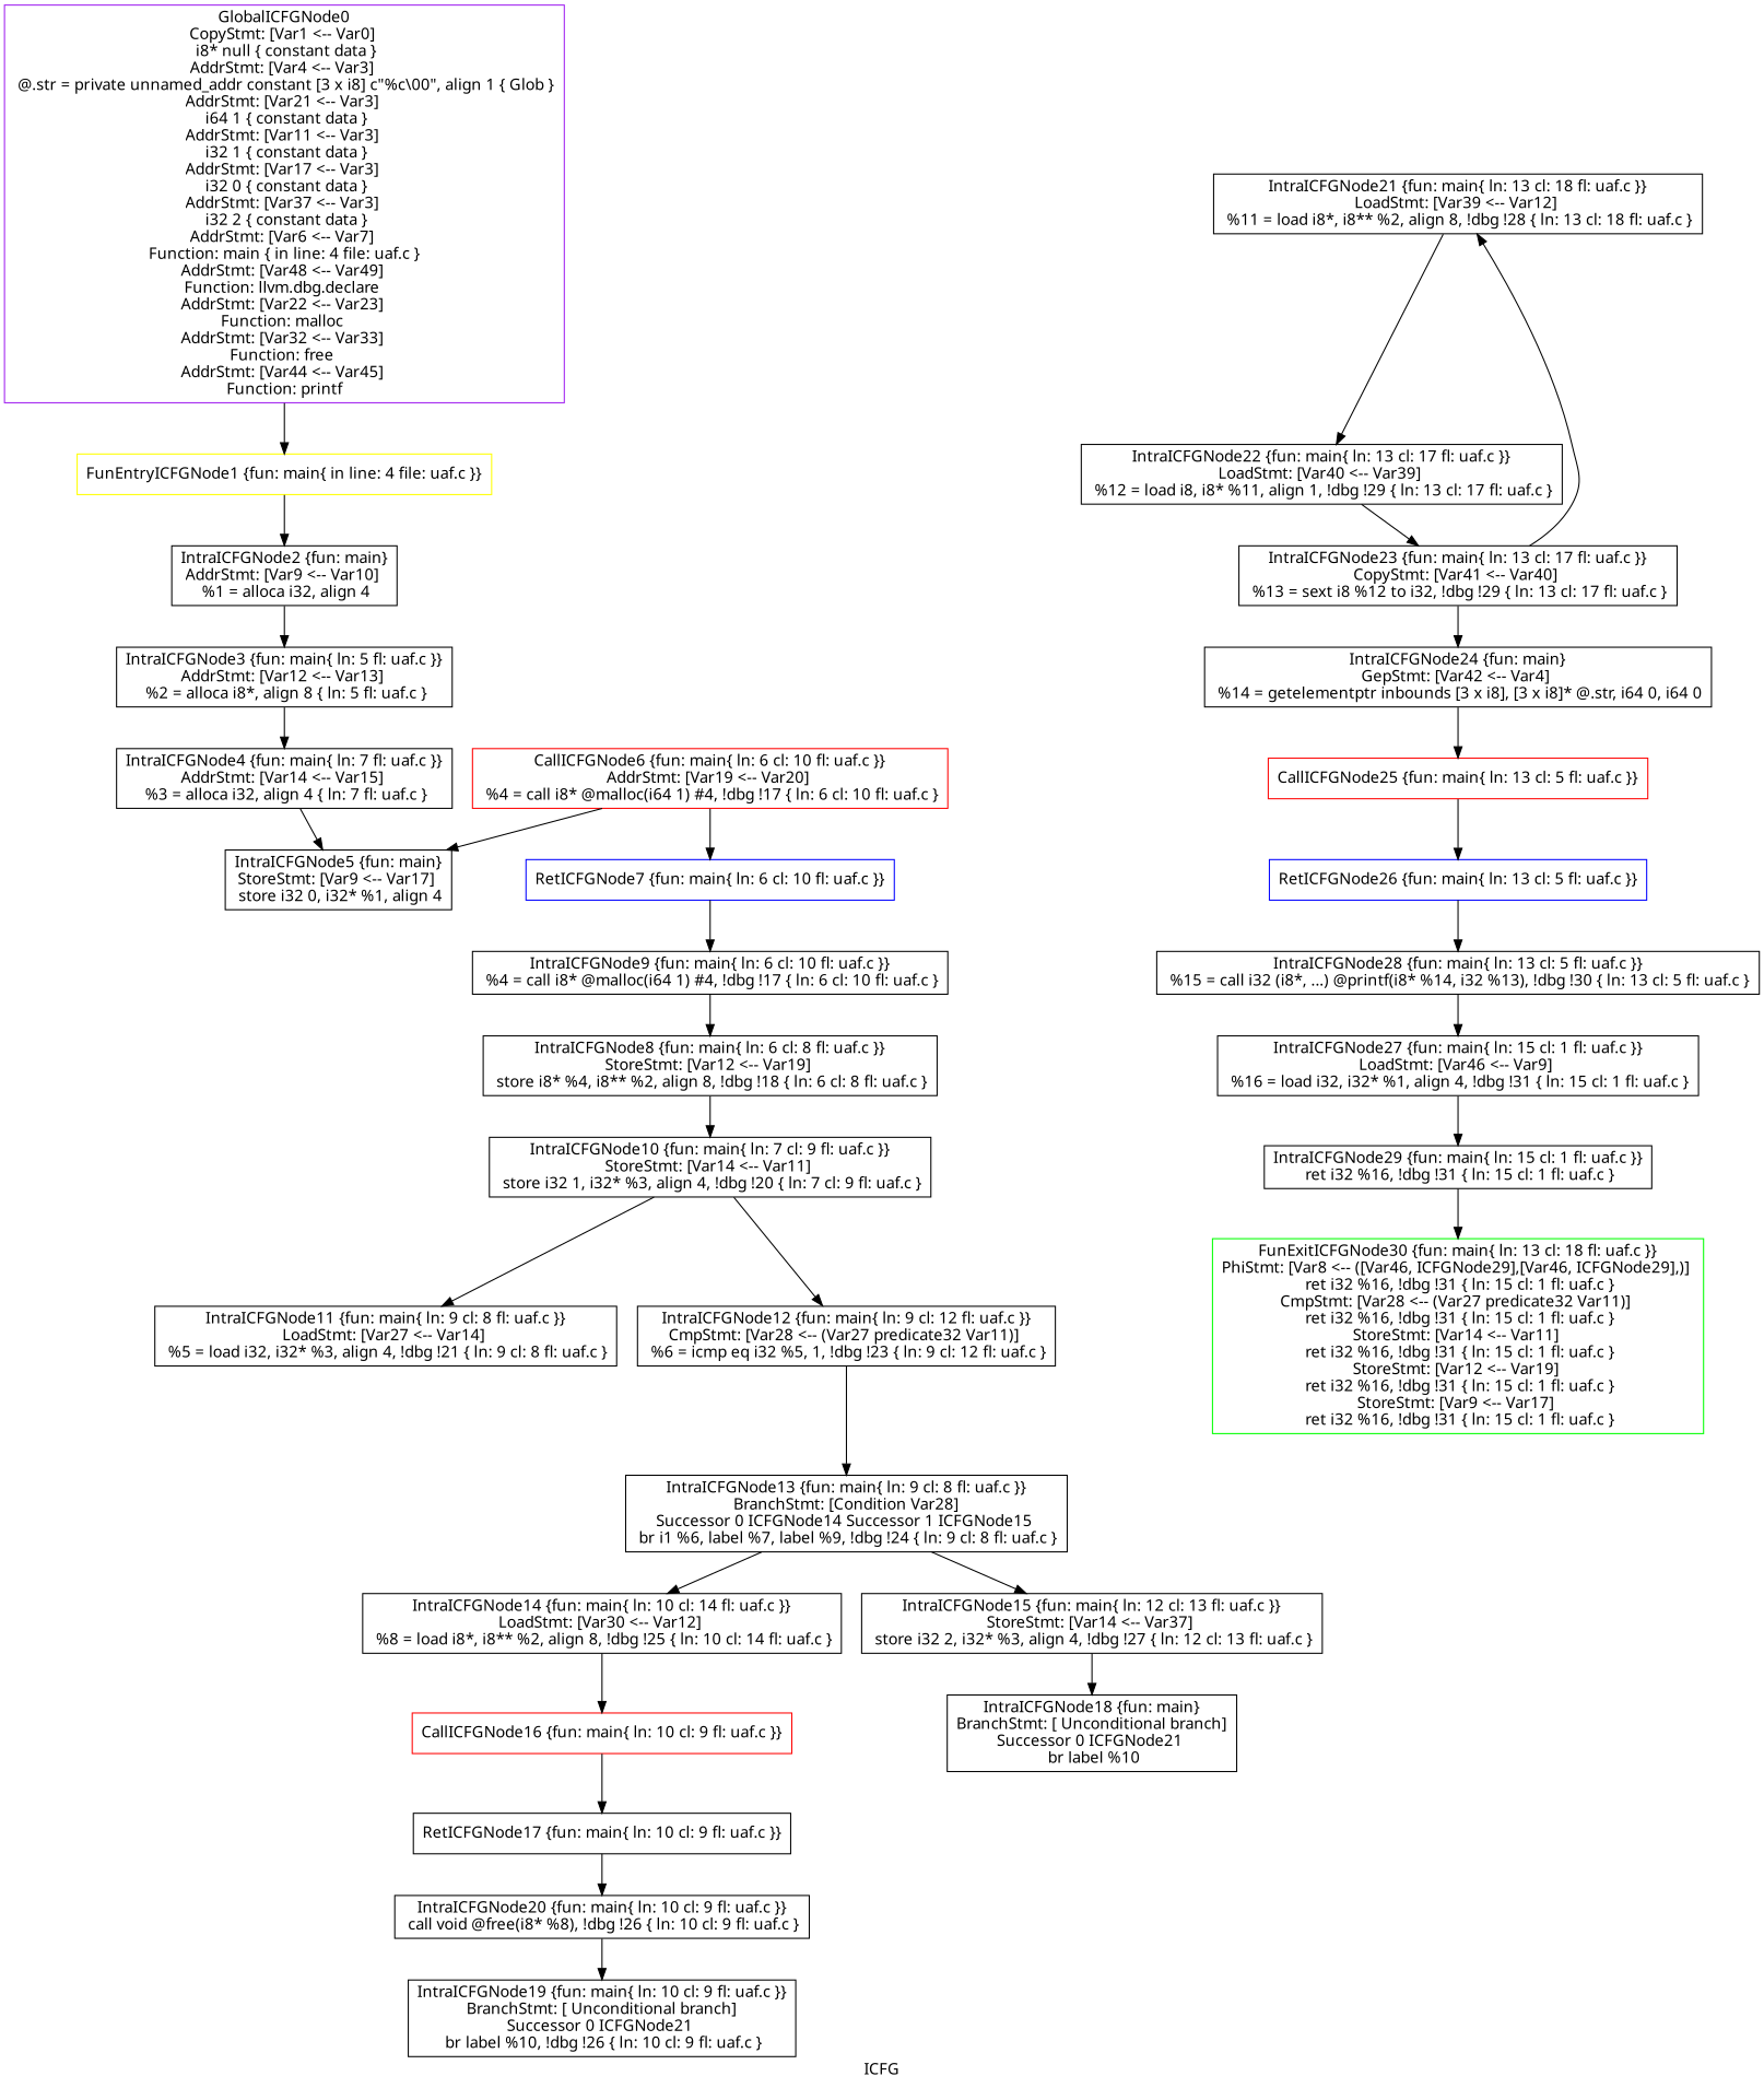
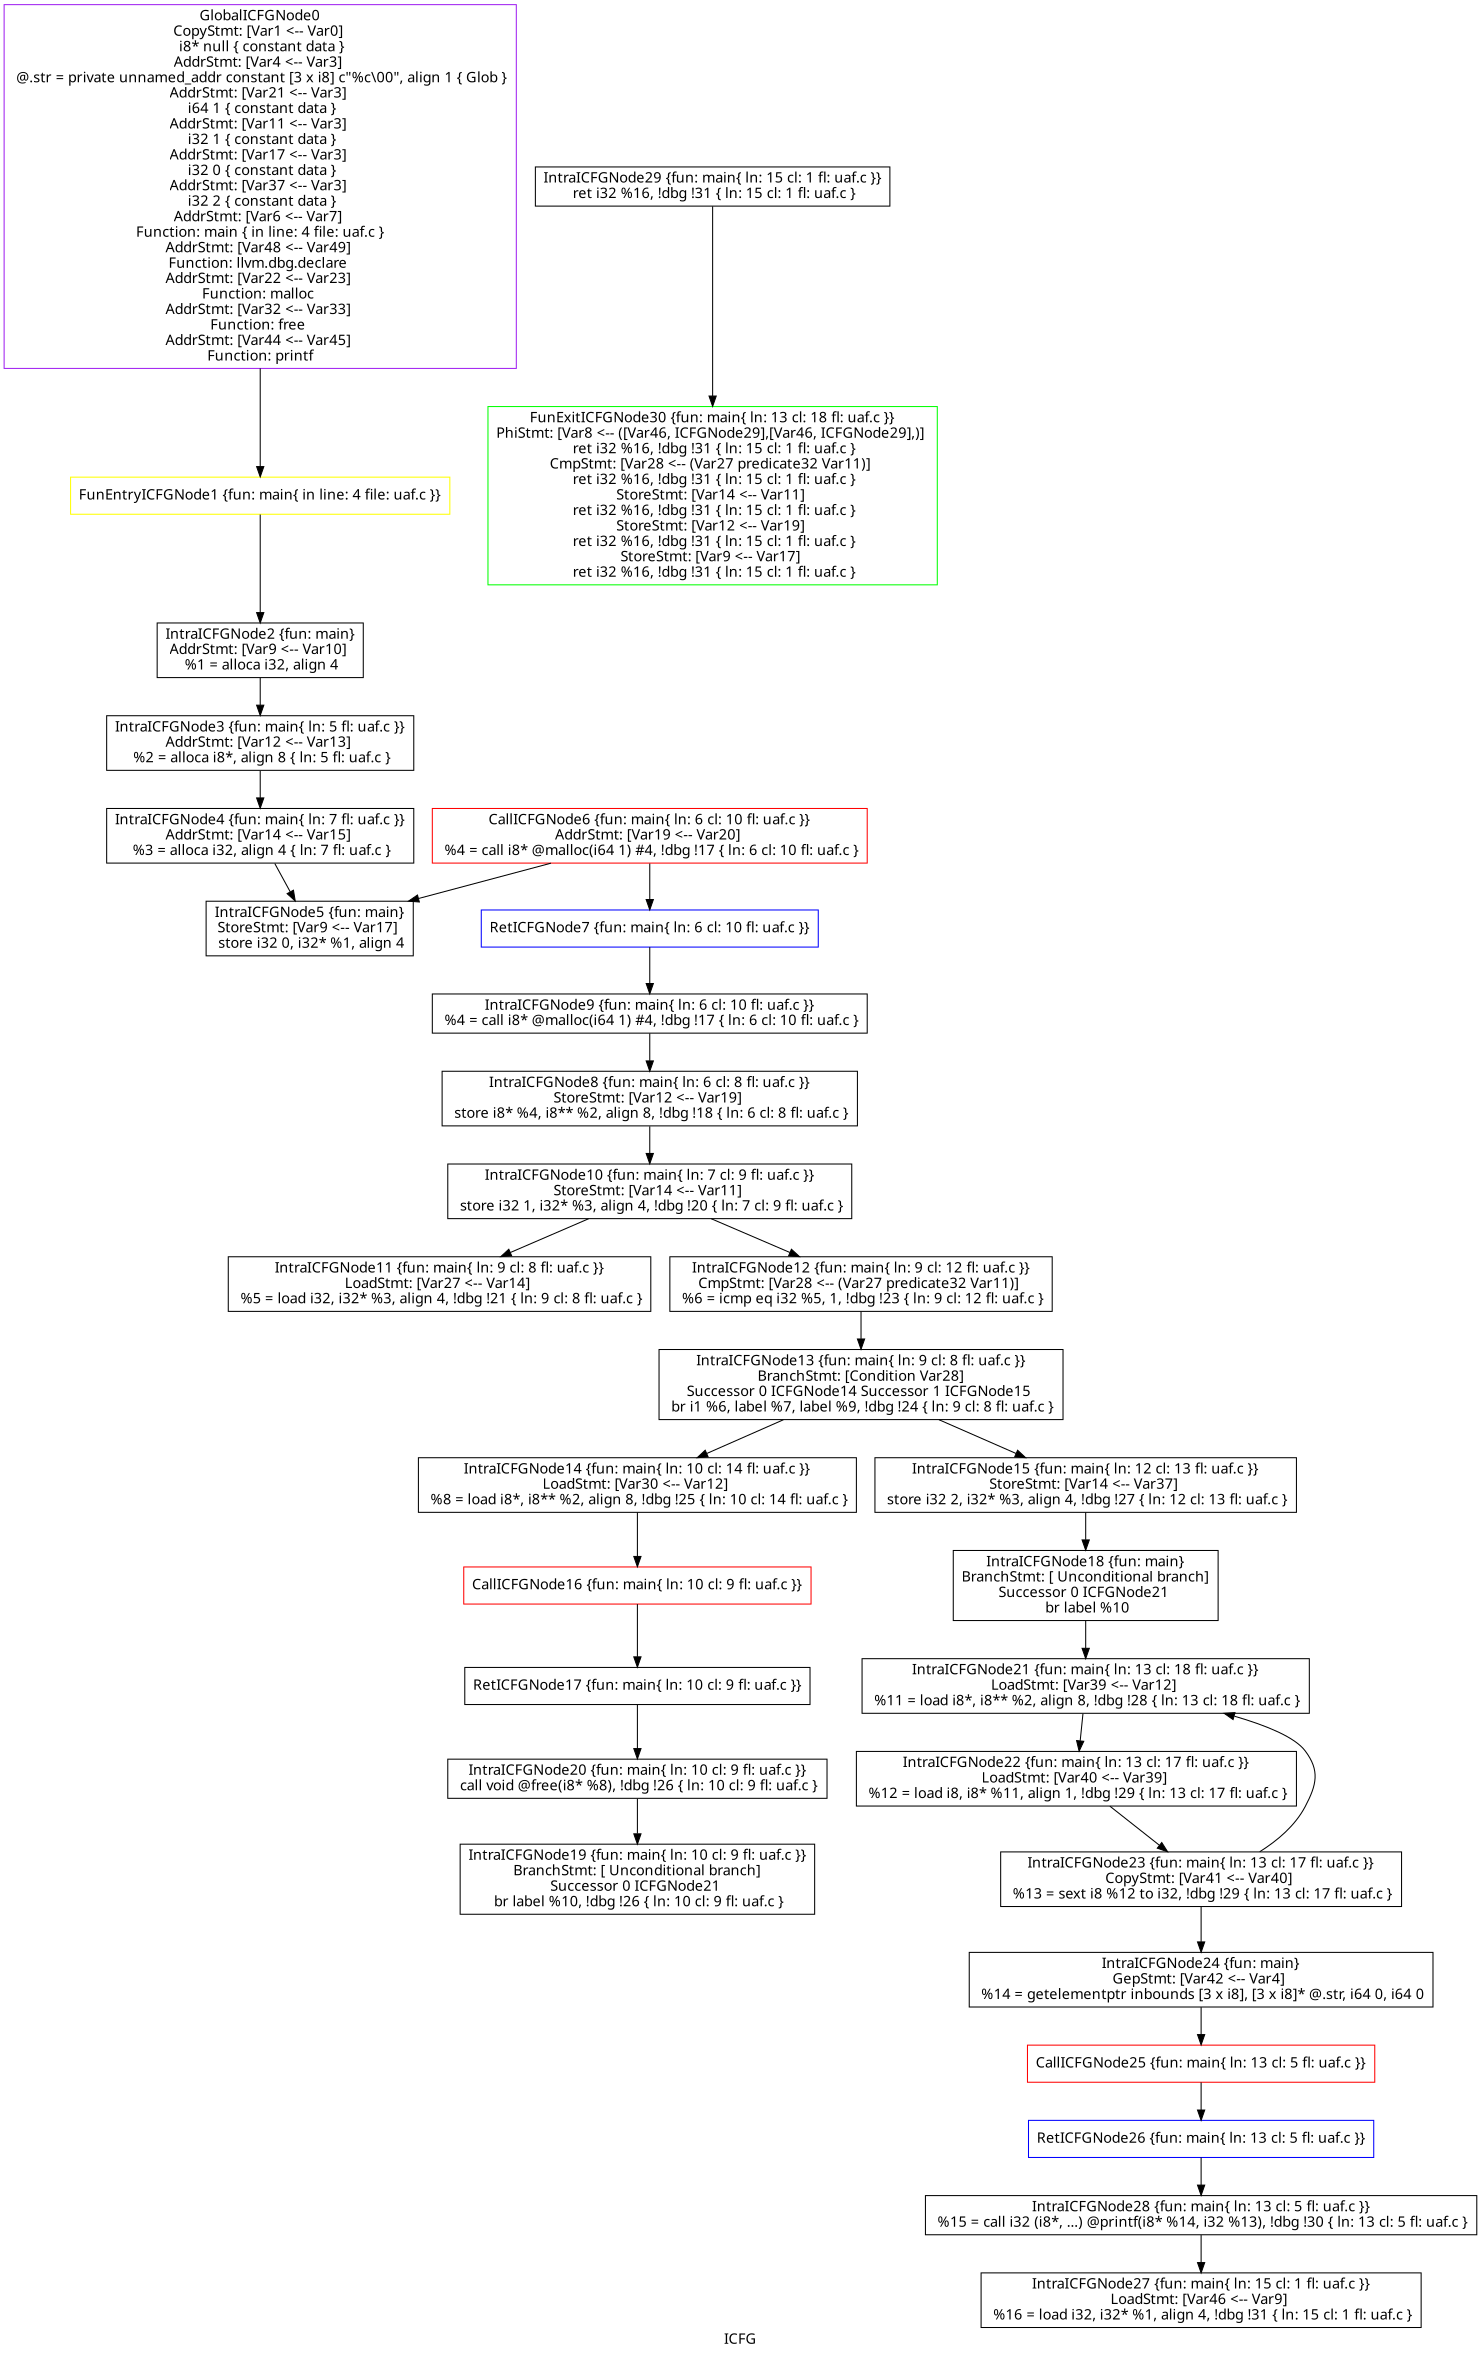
  digraph {
    fontname="Noto Sans"
    label=ICFG
    node [color=black fontname="Noto Sans" shape=record]
    edge [fontname="Noto Sans" style=solid]
    n1 [color=purple label="{GlobalICFGNode0\nCopyStmt: [Var1 \<-- Var0]  \n i8* null \{ constant data \}\nAddrStmt: [Var4 \<-- Var3]  \n @.str = private unnamed_addr constant [3 x i8] c\"%c\\00\", align 1 \{ Glob  \}\nAddrStmt: [Var21 \<-- Var3]  \n i64 1 \{ constant data \}\nAddrStmt: [Var11 \<-- Var3]  \n i32 1 \{ constant data \}\nAddrStmt: [Var17 \<-- Var3]  \n i32 0 \{ constant data \}\nAddrStmt: [Var37 \<-- Var3]  \n i32 2 \{ constant data \}\nAddrStmt: [Var6 \<-- Var7]  \nFunction: main \{ in line: 4 file: uaf.c \}\nAddrStmt: [Var48 \<-- Var49]  \nFunction: llvm.dbg.declare \nAddrStmt: [Var22 \<-- Var23]  \nFunction: malloc \nAddrStmt: [Var32 \<-- Var33]  \nFunction: free \nAddrStmt: [Var44 \<-- Var45]  \nFunction: printf }"]
    n2 [color=yellow label="{FunEntryICFGNode1 \{fun: main\{ in line: 4 file: uaf.c \}\}}"]
    n3 [label="{IntraICFGNode2 \{fun: main\}\nAddrStmt: [Var9 \<-- Var10]  \n   %1 = alloca i32, align 4 }"]
    n4 [label="{IntraICFGNode3 \{fun: main\{ ln: 5 fl: uaf.c \}\}\nAddrStmt: [Var12 \<-- Var13]  \n   %2 = alloca i8*, align 8 \{ ln: 5 fl: uaf.c \}}"]
    n5 [label="{IntraICFGNode4 \{fun: main\{ ln: 7 fl: uaf.c \}\}\nAddrStmt: [Var14 \<-- Var15]  \n   %3 = alloca i32, align 4 \{ ln: 7 fl: uaf.c \}}"]
    n6 [label="{IntraICFGNode5 \{fun: main\}\nStoreStmt: [Var9 \<-- Var17]  \n   store i32 0, i32* %1, align 4 }"]
    n7 [color=red label="{CallICFGNode6 \{fun: main\{ ln: 6  cl: 10  fl: uaf.c \}\}\nAddrStmt: [Var19 \<-- Var20]  \n   %4 = call i8* @malloc(i64 1) #4, !dbg !17 \{ ln: 6  cl: 10  fl: uaf.c \}}"]
    n8 [color=blue label="{RetICFGNode7 \{fun: main\{ ln: 6  cl: 10  fl: uaf.c \}\}}"]
    n9 [label="{IntraICFGNode9 \{fun: main\{ ln: 6  cl: 10  fl: uaf.c \}\}\n   %4 = call i8* @malloc(i64 1) #4, !dbg !17 \{ ln: 6  cl: 10  fl: uaf.c \}}"]
    n10 [label="{IntraICFGNode8 \{fun: main\{ ln: 6  cl: 8  fl: uaf.c \}\}\nStoreStmt: [Var12 \<-- Var19]  \n   store i8* %4, i8** %2, align 8, !dbg !18 \{ ln: 6  cl: 8  fl: uaf.c \}}"]
    n11 [label="{IntraICFGNode10 \{fun: main\{ ln: 7  cl: 9  fl: uaf.c \}\}\nStoreStmt: [Var14 \<-- Var11]  \n   store i32 1, i32* %3, align 4, !dbg !20 \{ ln: 7  cl: 9  fl: uaf.c \}}"]
    n12 [label="{IntraICFGNode11 \{fun: main\{ ln: 9  cl: 8  fl: uaf.c \}\}\nLoadStmt: [Var27 \<-- Var14]  \n   %5 = load i32, i32* %3, align 4, !dbg !21 \{ ln: 9  cl: 8  fl: uaf.c \}}"]
    n13 [label="{IntraICFGNode12 \{fun: main\{ ln: 9  cl: 12  fl: uaf.c \}\}\nCmpStmt: [Var28 \<-- (Var27 predicate32 Var11)]  \n   %6 = icmp eq i32 %5, 1, !dbg !23 \{ ln: 9  cl: 12  fl: uaf.c \}}"]
    n14 [label="{IntraICFGNode13 \{fun: main\{ ln: 9  cl: 8  fl: uaf.c \}\}\nBranchStmt: [Condition Var28]\nSuccessor 0 ICFGNode14   Successor 1 ICFGNode15   \n   br i1 %6, label %7, label %9, !dbg !24 \{ ln: 9  cl: 8  fl: uaf.c \}}"]
    n15 [label="{IntraICFGNode14 \{fun: main\{ ln: 10  cl: 14  fl: uaf.c \}\}\nLoadStmt: [Var30 \<-- Var12]  \n   %8 = load i8*, i8** %2, align 8, !dbg !25 \{ ln: 10  cl: 14  fl: uaf.c \}}"]
    n16 [label="{IntraICFGNode15 \{fun: main\{ ln: 12  cl: 13  fl: uaf.c \}\}\nStoreStmt: [Var14 \<-- Var37]  \n   store i32 2, i32* %3, align 4, !dbg !27 \{ ln: 12  cl: 13  fl: uaf.c \}}"]
    n17 [color=red label="{CallICFGNode16 \{fun: main\{ ln: 10  cl: 9  fl: uaf.c \}\}}"]
    n18 [label="{IntraICFGNode18 \{fun: main\}\nBranchStmt: [ Unconditional branch]\nSuccessor 0 ICFGNode21   \n   br label %10 }"]
    n19 [label="{RetICFGNode17 \{fun: main\{ ln: 10  cl: 9  fl: uaf.c \}\}}"]
    n20 [label="{IntraICFGNode21 \{fun: main\{ ln: 13  cl: 18  fl: uaf.c \}\}\nLoadStmt: [Var39 \<-- Var12]  \n   %11 = load i8*, i8** %2, align 8, !dbg !28 \{ ln: 13  cl: 18  fl: uaf.c \}}"]
    n21 [label="{IntraICFGNode20 \{fun: main\{ ln: 10  cl: 9  fl: uaf.c \}\}\n   call void @free(i8* %8), !dbg !26 \{ ln: 10  cl: 9  fl: uaf.c \}}"]
    n22 [label="{IntraICFGNode22 \{fun: main\{ ln: 13  cl: 17  fl: uaf.c \}\}\nLoadStmt: [Var40 \<-- Var39]  \n   %12 = load i8, i8* %11, align 1, !dbg !29 \{ ln: 13  cl: 17  fl: uaf.c \}}"]
    n23 [label="{IntraICFGNode19 \{fun: main\{ ln: 10  cl: 9  fl: uaf.c \}\}\nBranchStmt: [ Unconditional branch]\nSuccessor 0 ICFGNode21   \n   br label %10, !dbg !26 \{ ln: 10  cl: 9  fl: uaf.c \}}"]
    n24 [label="{IntraICFGNode23 \{fun: main\{ ln: 13  cl: 17  fl: uaf.c \}\}\nCopyStmt: [Var41 \<-- Var40]  \n   %13 = sext i8 %12 to i32, !dbg !29 \{ ln: 13  cl: 17  fl: uaf.c \}}"]
    n25 [label="{IntraICFGNode24 \{fun: main\}\nGepStmt: [Var42 \<-- Var4]  \n   %14 = getelementptr inbounds [3 x i8], [3 x i8]* @.str, i64 0, i64 0 }"]
    n26 [color=red label="{CallICFGNode25 \{fun: main\{ ln: 13  cl: 5  fl: uaf.c \}\}}"]
    n27 [color=blue label="{RetICFGNode26 \{fun: main\{ ln: 13  cl: 5  fl: uaf.c \}\}}"]
    n28 [label="{IntraICFGNode28 \{fun: main\{ ln: 13  cl: 5  fl: uaf.c \}\}\n   %15 = call i32 (i8*, ...) @printf(i8* %14, i32 %13), !dbg !30 \{ ln: 13  cl: 5  fl: uaf.c \}}"]
    n29 [label="{IntraICFGNode27 \{fun: main\{ ln: 15  cl: 1  fl: uaf.c \}\}\nLoadStmt: [Var46 \<-- Var9]  \n   %16 = load i32, i32* %1, align 4, !dbg !31 \{ ln: 15  cl: 1  fl: uaf.c \}}"]
    n30 [label="{IntraICFGNode29 \{fun: main\{ ln: 15  cl: 1  fl: uaf.c \}\}\n   ret i32 %16, !dbg !31 \{ ln: 15  cl: 1  fl: uaf.c \}}"]
    n31 [color=green label="{FunExitICFGNode30 \{fun: main\{ ln: 13  cl: 18  fl: uaf.c \}\}\nPhiStmt: [Var8 \<-- ([Var46, ICFGNode29],[Var46, ICFGNode29],)]  \n   ret i32 %16, !dbg !31 \{ ln: 15  cl: 1  fl: uaf.c \}\nCmpStmt: [Var28 \<-- (Var27 predicate32 Var11)]  \n   ret i32 %16, !dbg !31 \{ ln: 15  cl: 1  fl: uaf.c \}\nStoreStmt: [Var14 \<-- Var11]  \n   ret i32 %16, !dbg !31 \{ ln: 15  cl: 1  fl: uaf.c \}\nStoreStmt: [Var12 \<-- Var19]  \n   ret i32 %16, !dbg !31 \{ ln: 15  cl: 1  fl: uaf.c \}\nStoreStmt: [Var9 \<-- Var17]  \n   ret i32 %16, !dbg !31 \{ ln: 15  cl: 1  fl: uaf.c \}}"]
    n1 -> n2
    n2 -> n3
    n3 -> n4
    n4 -> n5
    n5 -> n6
    n7 -> n6
    n7 -> n8
    n8 -> n9
    n9 -> n10
    n10 -> n11
    n11 -> n12
    n11 -> n13
    n13 -> n14
    n14 -> n15
    n14 -> n16
    n15 -> n17
    n16 -> n18
    n17 -> n19
+   n18 -> n20
    n19 -> n21
    n20 -> n22
    n21 -> n23
    n22 -> n24
    n24 -> n20
    n24 -> n25
    n25 -> n26
    n26 -> n27
    n27 -> n28
    n28 -> n29
-   n29 -> n30
    n30 -> n31
  }
